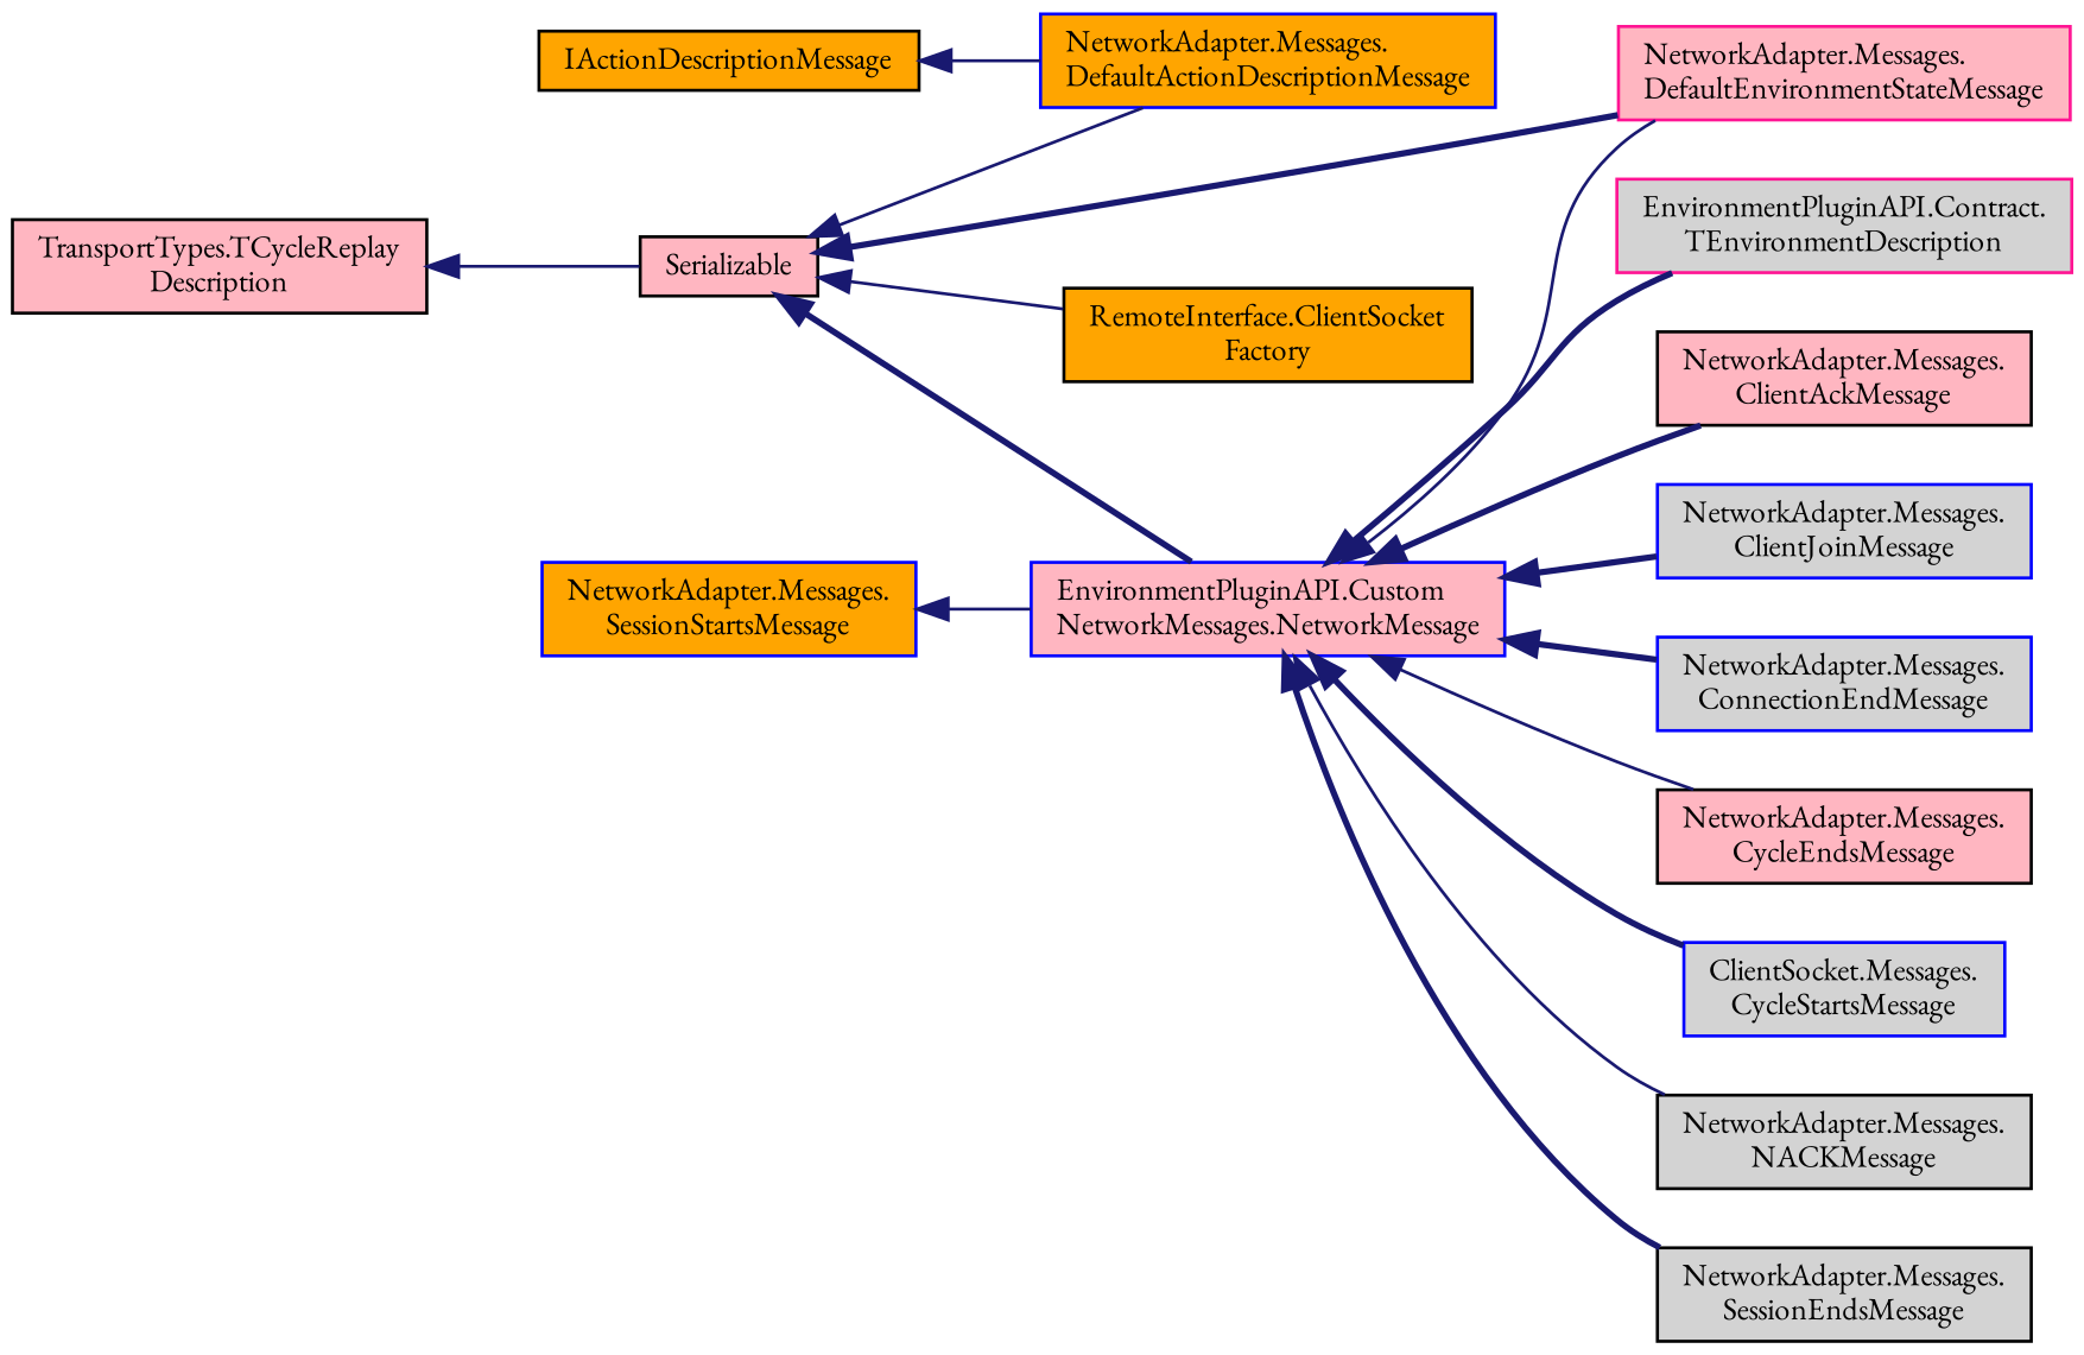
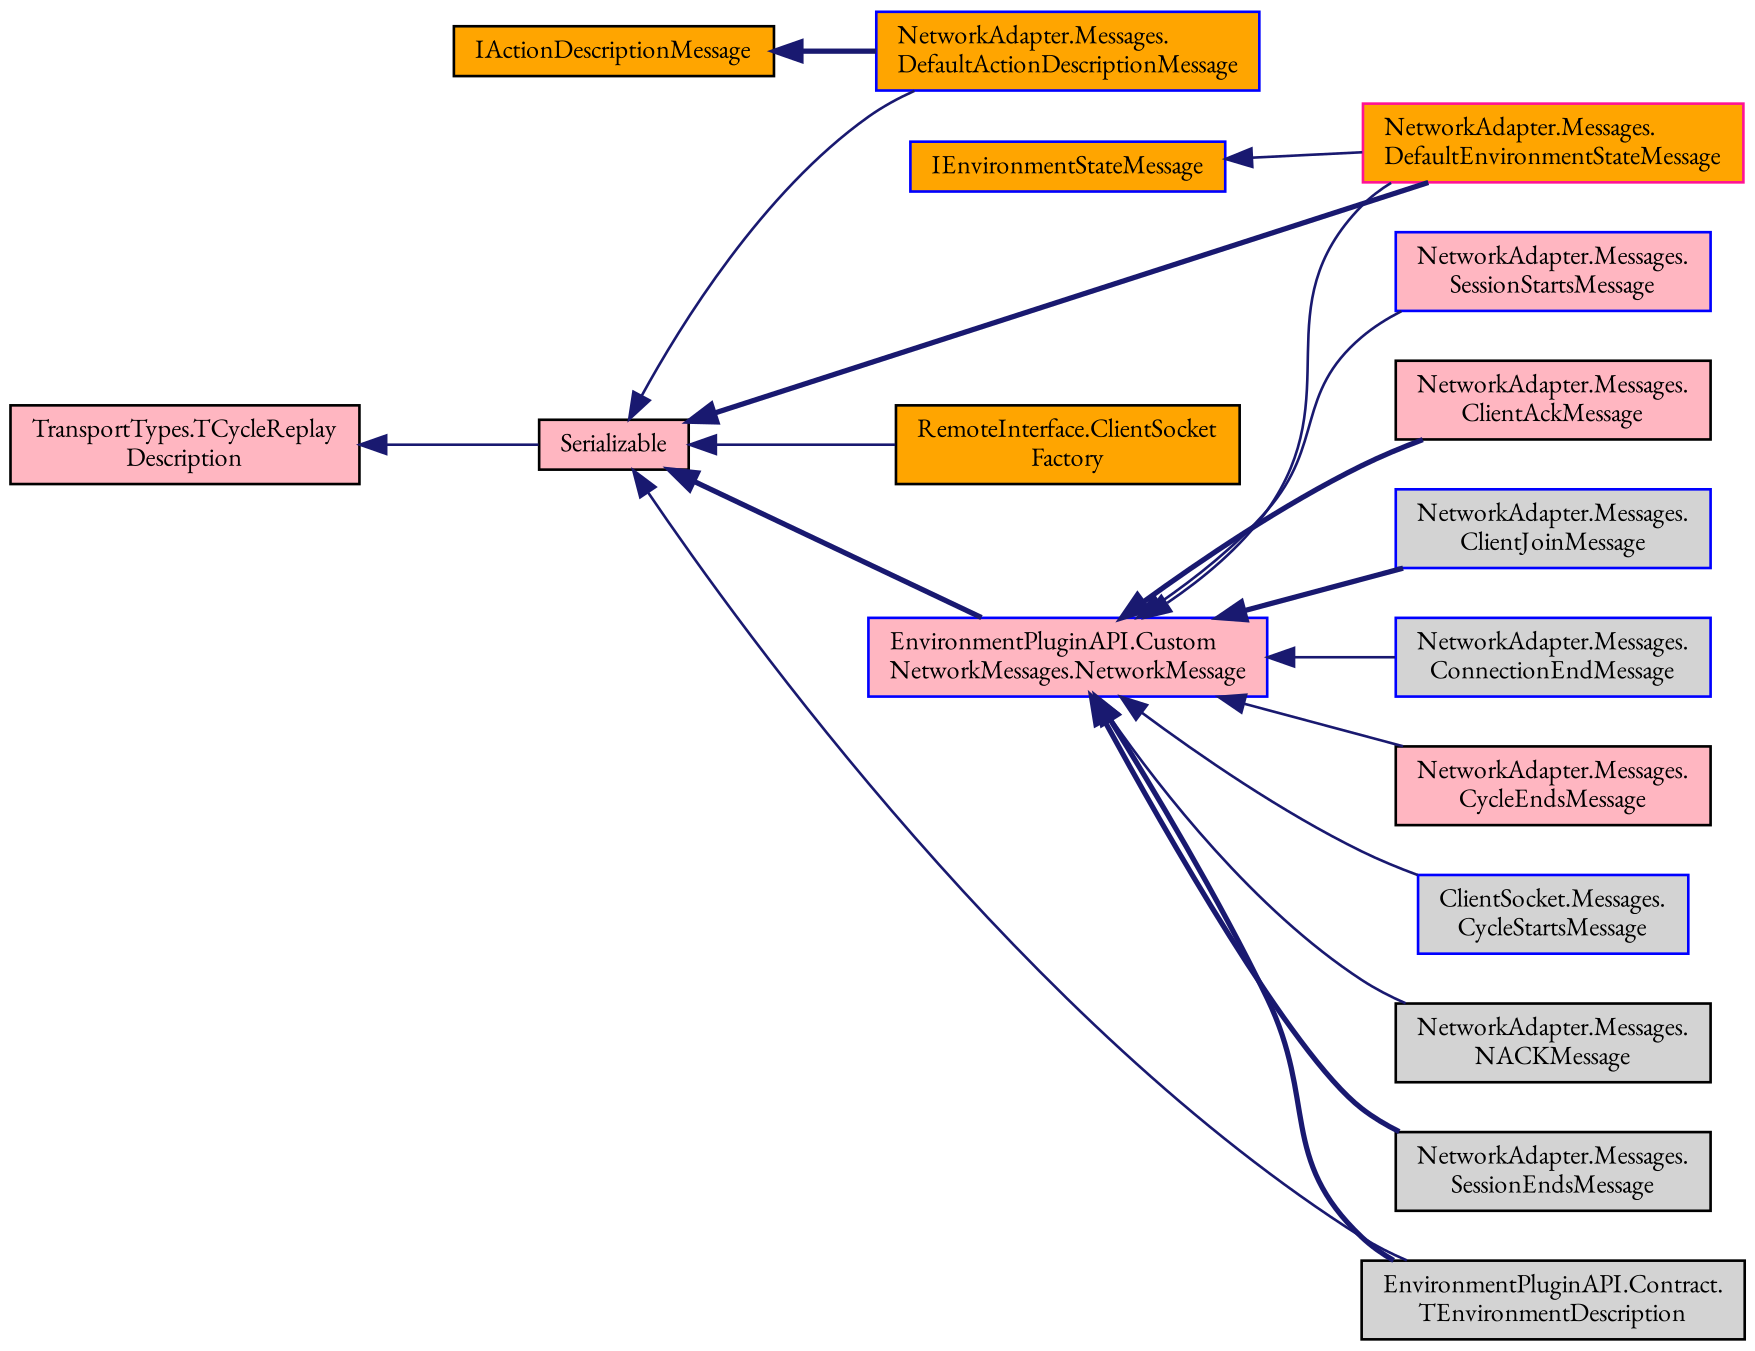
  digraph {
    fontname="EB Garamond"
    rankdir=LR
    node [color=black fillcolor=lightpink fontname="EB Garamond" fontsize=10 shape=record style=filled]
    edge [color=midnightblue dir=back fontname="EB Garamond" fontsize=10 labelfontname=Helvetica labelfontsize=10 style=solid]
    n1 [fillcolor=orange height=0.2 label=IActionDescriptionMessage width=0.4]
    n2 [color=blue fillcolor=orange height=0.2 label="NetworkAdapter.Messages.\lDefaultActionDescriptionMessage" width=0.4]
-   n4 [color=deeppink height=0.2 label="NetworkAdapter.Messages.\lDefaultEnvironmentStateMessage" width=0.4]
+   n3 [color=blue fillcolor=orange height=0.2 label=IEnvironmentStateMessage width=0.4]
+   n4 [color=deeppink fillcolor=orange height=0.2 label="NetworkAdapter.Messages.\lDefaultEnvironmentStateMessage" width=0.4]
    n5 [fillcolor=orange height=0.2 label="RemoteInterface.ClientSocket\lFactory" width=0.4]
    n6 [height=0.2 label=Serializable width=0.4]
-   n7 [color=deeppink fillcolor=lightgrey height=0.2 label="EnvironmentPluginAPI.Contract.\lTEnvironmentDescription" width=0.4]
+   n7 [fillcolor=lightgrey height=0.2 label="EnvironmentPluginAPI.Contract.\lTEnvironmentDescription" width=0.4]
    n8 [color=blue height=0.2 label="EnvironmentPluginAPI.Custom\lNetworkMessages.NetworkMessage" width=0.4]
    n9 [height=0.2 label="NetworkAdapter.Messages.\lClientAckMessage" width=0.4]
    n10 [color=blue fillcolor=lightgrey height=0.2 label="NetworkAdapter.Messages.\lClientJoinMessage" width=0.4]
    n11 [color=blue fillcolor=lightgrey height=0.2 label="NetworkAdapter.Messages.\lConnectionEndMessage" width=0.4]
    n12 [height=0.2 label="NetworkAdapter.Messages.\lCycleEndsMessage" width=0.4]
    n13 [color=blue fillcolor=lightgrey height=0.2 label="ClientSocket.Messages.\lCycleStartsMessage" width=0.4]
    n14 [fillcolor=lightgrey height=0.2 label="NetworkAdapter.Messages.\lNACKMessage" width=0.4]
    n15 [fillcolor=lightgrey height=0.2 label="NetworkAdapter.Messages.\lSessionEndsMessage" width=0.4]
-   n16 [color=blue fillcolor=orange height=0.2 label="NetworkAdapter.Messages.\lSessionStartsMessage" width=0.4]
+   n16 [color=blue height=0.2 label="NetworkAdapter.Messages.\lSessionStartsMessage" width=0.4]
    n17 [height=0.2 label="TransportTypes.TCycleReplay\lDescription" width=0.4]
-   n1 -> n2
+   n1 -> n2 [style=bold]
+   n3 -> n4
    n6 -> n2
    n6 -> n4 [style=bold]
    n6 -> n5
+   n6 -> n7
    n6 -> n8 [style=bold]
    n8 -> n4
    n8 -> n7 [style=bold]
    n8 -> n9 [style=bold]
    n8 -> n10 [style=bold]
-   n8 -> n11 [style=bold]
+   n8 -> n11
    n8 -> n12
-   n8 -> n13 [style=bold]
+   n8 -> n13
    n8 -> n14
    n8 -> n15 [style=bold]
-   n16 -> n8
+   n8 -> n16
    n17 -> n6
  }
